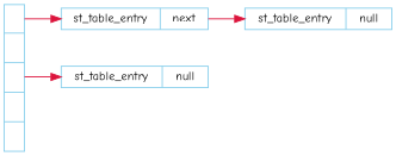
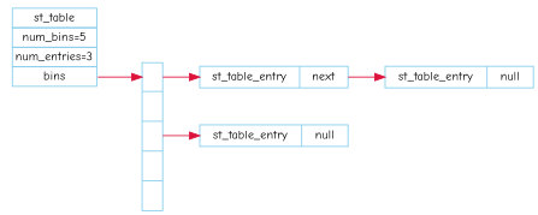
  digraph {
    fontname="Comic Neue"
    fontsize=12
    rankdir=LR
    node [color=skyblue fontname="Comic Neue" fontsize=12 shape=record]
    edge [color=crimson fontname="Comic Neue" fontsize=10 headport=e style=solid]
+   n1 [height=.1 label=<     <table border="0" cellborder="1" cellspacing="0" align="left">     <tr>     <td>st_table</td>     </tr>     <tr>     <td>num_bins=5</td>     </tr>       <tr>       <td>num_entries=3</td>       </tr>       <tr>       <td port="bins">bins</td>       </tr>       </table>   > shape=plaintext width=.1]
    n2 [height=2 label=" <b1> | <b2> | <b3> | <b4> | <b5> " width=.1]
    n3 [height=.1 label="{<e>st_table_entry|<next>next}" width=2]
    n4 [height=.1 label="{<e>st_table_entry|<next>null}" width=2]
    n5 [height=.1 label="{<e>st_table_entry|<next>null}" width=2]
+   n1 -> n2 [headport=b1 tailport=bins]
    n2 -> n3 [tailport=b1]
    n2 -> n4 [tailport=b3]
    n3 -> n5 [tailport=next]
  }
